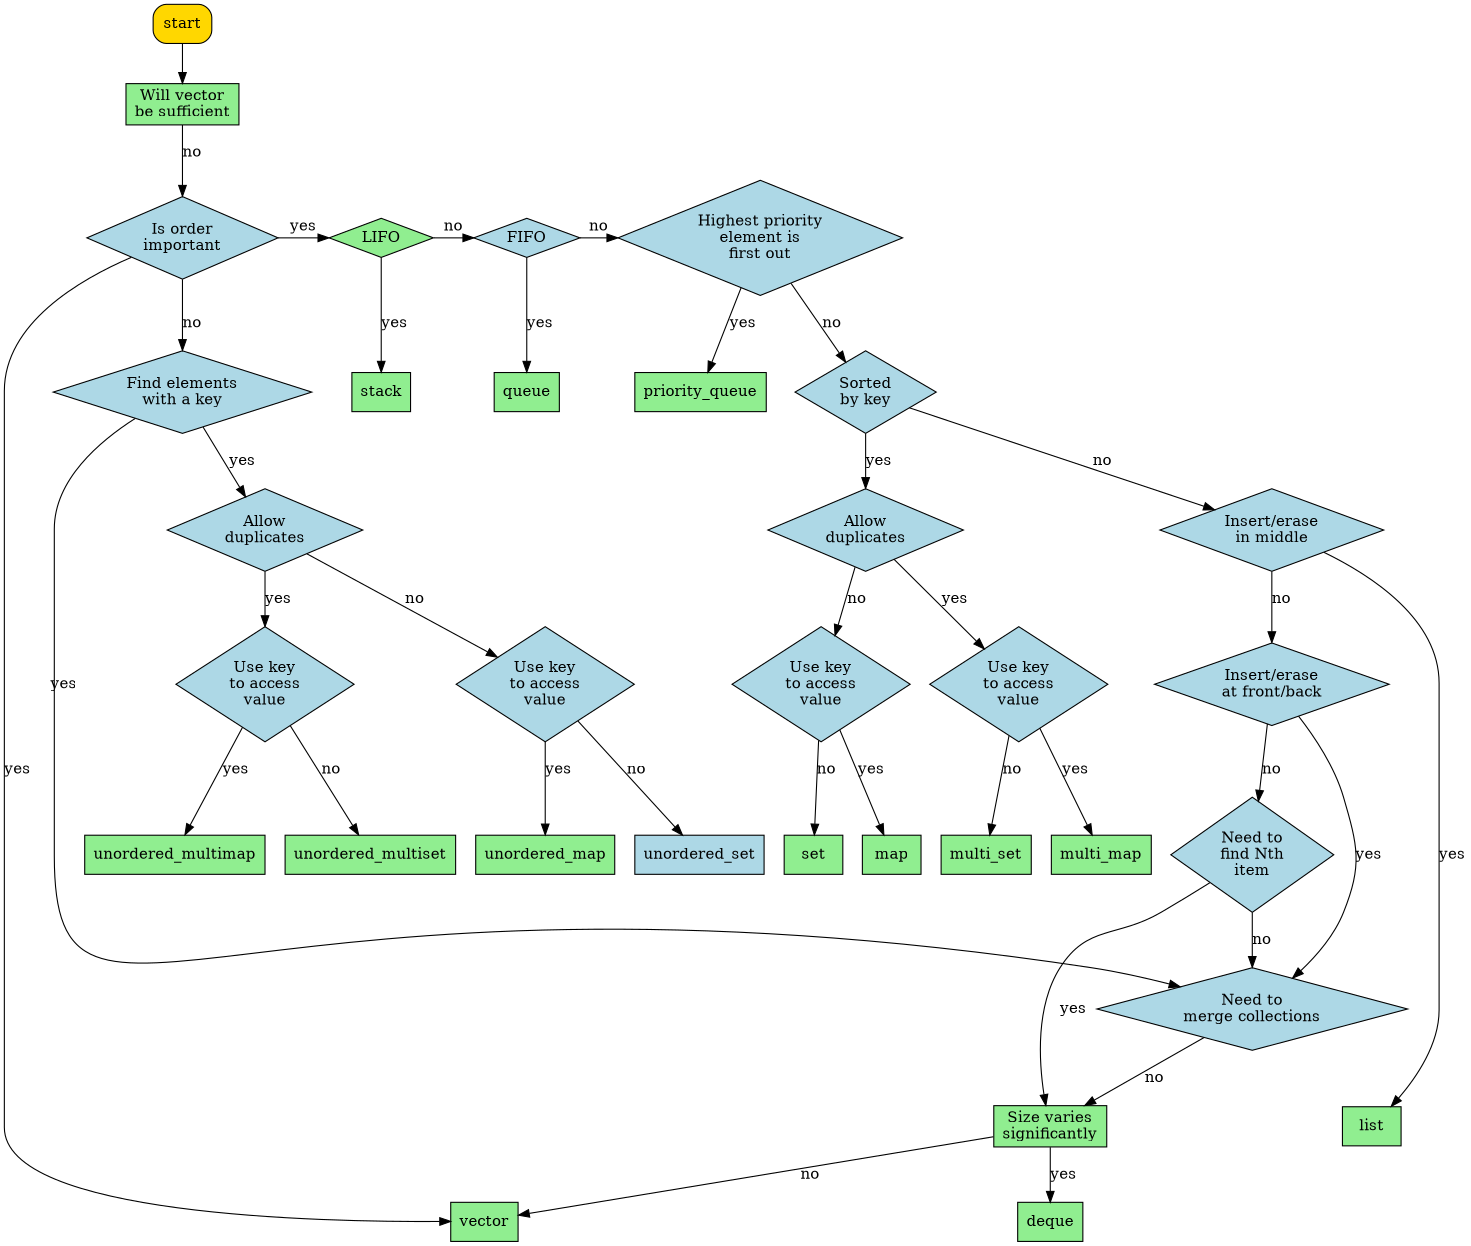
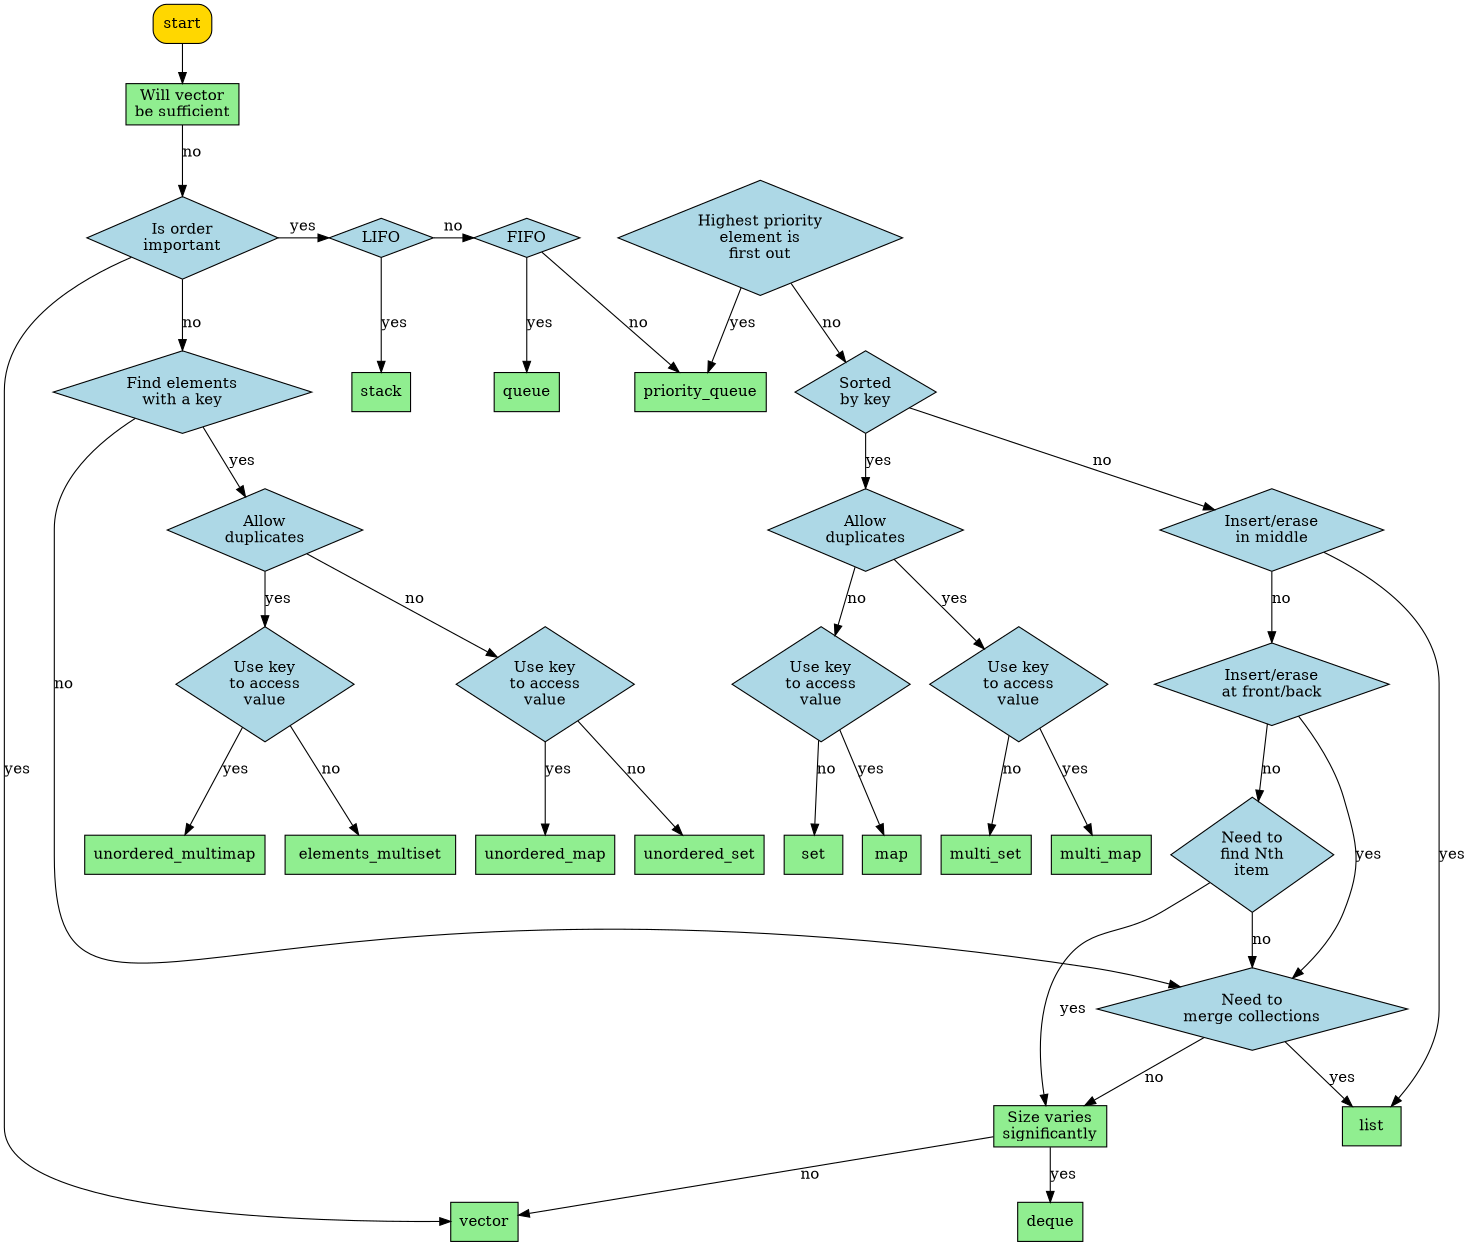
  digraph {
    headlabel="How to choose the right container"
    labelfontsize=36.0
    node [fillcolor=lightblue shape=box style=filled]
    n1 [label="Is order\nimportant" shape=diamond]
-   LIFO [fillcolor=palegreen2 shape=diamond]
+   LIFO [shape=diamond]
    FIFO [shape=diamond]
    n4 [label="Highest priority\nelement is\nfirst out" shape=diamond]
    n5 [label="Find elements\nwith a key" shape=diamond]
    vector [fillcolor=palegreen2]
    stack [fillcolor=palegreen2]
    queue [fillcolor=palegreen2]
    n9 [label="Sorted\nby key" shape=diamond]
    priority_queue [fillcolor=palegreen2]
    start [fillcolor=gold1 style="filled, rounded"]
    n12 [fillcolor=palegreen2 label="Will vector\nbe sufficient"]
    n13 [label="Need to\nmerge collections" shape=diamond]
    n14 [label="Allow\nduplicates" shape=diamond]
    n15 [label="Insert/erase\nin middle" shape=diamond]
    n16 [label="Allow\nduplicates" shape=diamond]
    n17 [label="Insert/erase\nat front/back" shape=diamond]
    list [fillcolor=palegreen2]
    n19 [label="Use key\nto access\nvalue" shape=diamond]
    n20 [label="Use key\nto access\nvalue" shape=diamond]
    n21 [label="Need to\nfind Nth\nitem" shape=diamond]
    map [fillcolor=palegreen2]
    set [fillcolor=palegreen2]
    multi_map [fillcolor=palegreen2]
    multi_set [fillcolor=palegreen2]
    n26 [fillcolor=palegreen2 label="Size varies\nsignificantly"]
    n27 [label="Use key\nto access\nvalue" shape=diamond]
    n28 [label="Use key\nto access\nvalue" shape=diamond]
    deque [fillcolor=palegreen2]
    unordered_multimap [fillcolor=palegreen2]
-   unordered_multiset [fillcolor=palegreen2]
+   unordered_multiset [fillcolor=palegreen2 label=elements_multiset]
    unordered_map [fillcolor=palegreen2]
-   unordered_set
+   unordered_set [fillcolor=palegreen2]
    subgraph sub_1 {
      rank=same
      n1
      LIFO
      FIFO
      n4
    }
    n1 -> LIFO [label=yes]
    n1 -> n5 [label=no]
    n1 -> vector [label=yes]
    LIFO -> FIFO [label=no]
    LIFO -> stack [label=yes]
-   FIFO -> n4 [label=no]
+   FIFO -> priority_queue [label=no]
    FIFO -> queue [label=yes]
    n4 -> n9 [label=no]
    n4 -> priority_queue [label=yes]
-   n5 -> n13 [label=yes]
+   n5 -> n13 [label=no]
    n5 -> n14 [label=yes]
    n9 -> n15 [label=no]
    n9 -> n16 [label=yes]
    start -> n12
    n12 -> n1 [label=no]
+   n13 -> list [label=yes]
    n13 -> n26 [label=no]
    n14 -> n27 [label=yes]
    n14 -> n28 [label=no]
    n15 -> n17 [label=no]
    n15 -> list [label=yes]
    n16 -> n19 [label=no]
    n16 -> n20 [label=yes]
    n17 -> n13 [label=yes]
    n17 -> n21 [label=no]
    n19 -> map [label=yes]
    n19 -> set [label=no]
    n20 -> multi_map [label=yes]
    n20 -> multi_set [label=no]
    n21 -> n13 [label=no]
    n21 -> n26 [label=yes]
    n26 -> vector [label=no]
    n26 -> deque [label=yes]
    n27 -> unordered_multimap [label=yes]
    n27 -> unordered_multiset [label=no]
    n28 -> unordered_map [label=yes]
    n28 -> unordered_set [label=no]
  }
